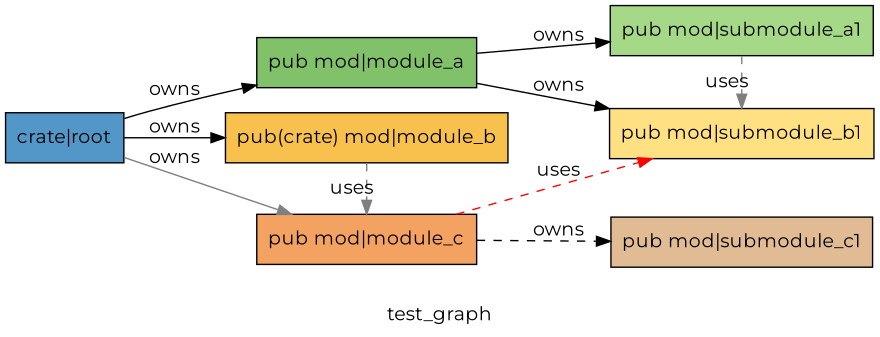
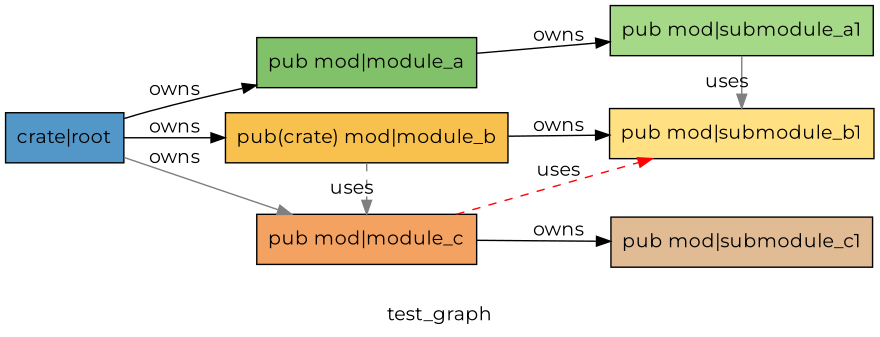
  digraph {
    fontname=Montserrat
    label=test_graph
    rankdir=LR
    node [fontname=Montserrat shape=box style=filled]
    edge [color="#000000" constraint=true fontname=Montserrat style=solid]
    n1 [fillcolor="#5397c8" label="crate|root"]
    n2 [fillcolor="#81c169" label="pub mod|module_a"]
    n3 [fillcolor="#f8c04c" label="pub(crate) mod|module_b"]
    n4 [fillcolor="#f4a261" label="pub mod|module_c"]
    n5 [fillcolor="#a5d987" label="pub mod|submodule_a1"]
    n6 [fillcolor="#ffe082" label="pub mod|submodule_b1"]
    n7 [fillcolor="#e0bb94" label="pub mod|submodule_c1"]
    n1 -> n2 [label=owns]
    n1 -> n3 [label=owns]
    n1 -> n4 [color="#7f7f7f" label=owns]
    n2 -> n5 [label=owns]
    n3 -> n4 [color="#7f7f7f" constraint=false label=uses style=dashed]
-   n2 -> n6 [label=owns]
+   n3 -> n6 [label=owns]
    n4 -> n6 [color="#ff0000" constraint=false label=uses style=dashed]
-   n4 -> n7 [label=owns style=dashed]
-   n5 -> n6 [color="#7f7f7f" constraint=false label=uses style=dashed]
+   n4 -> n7 [label=owns]
+   n5 -> n6 [color="#7f7f7f" constraint=false label=uses]
  }
